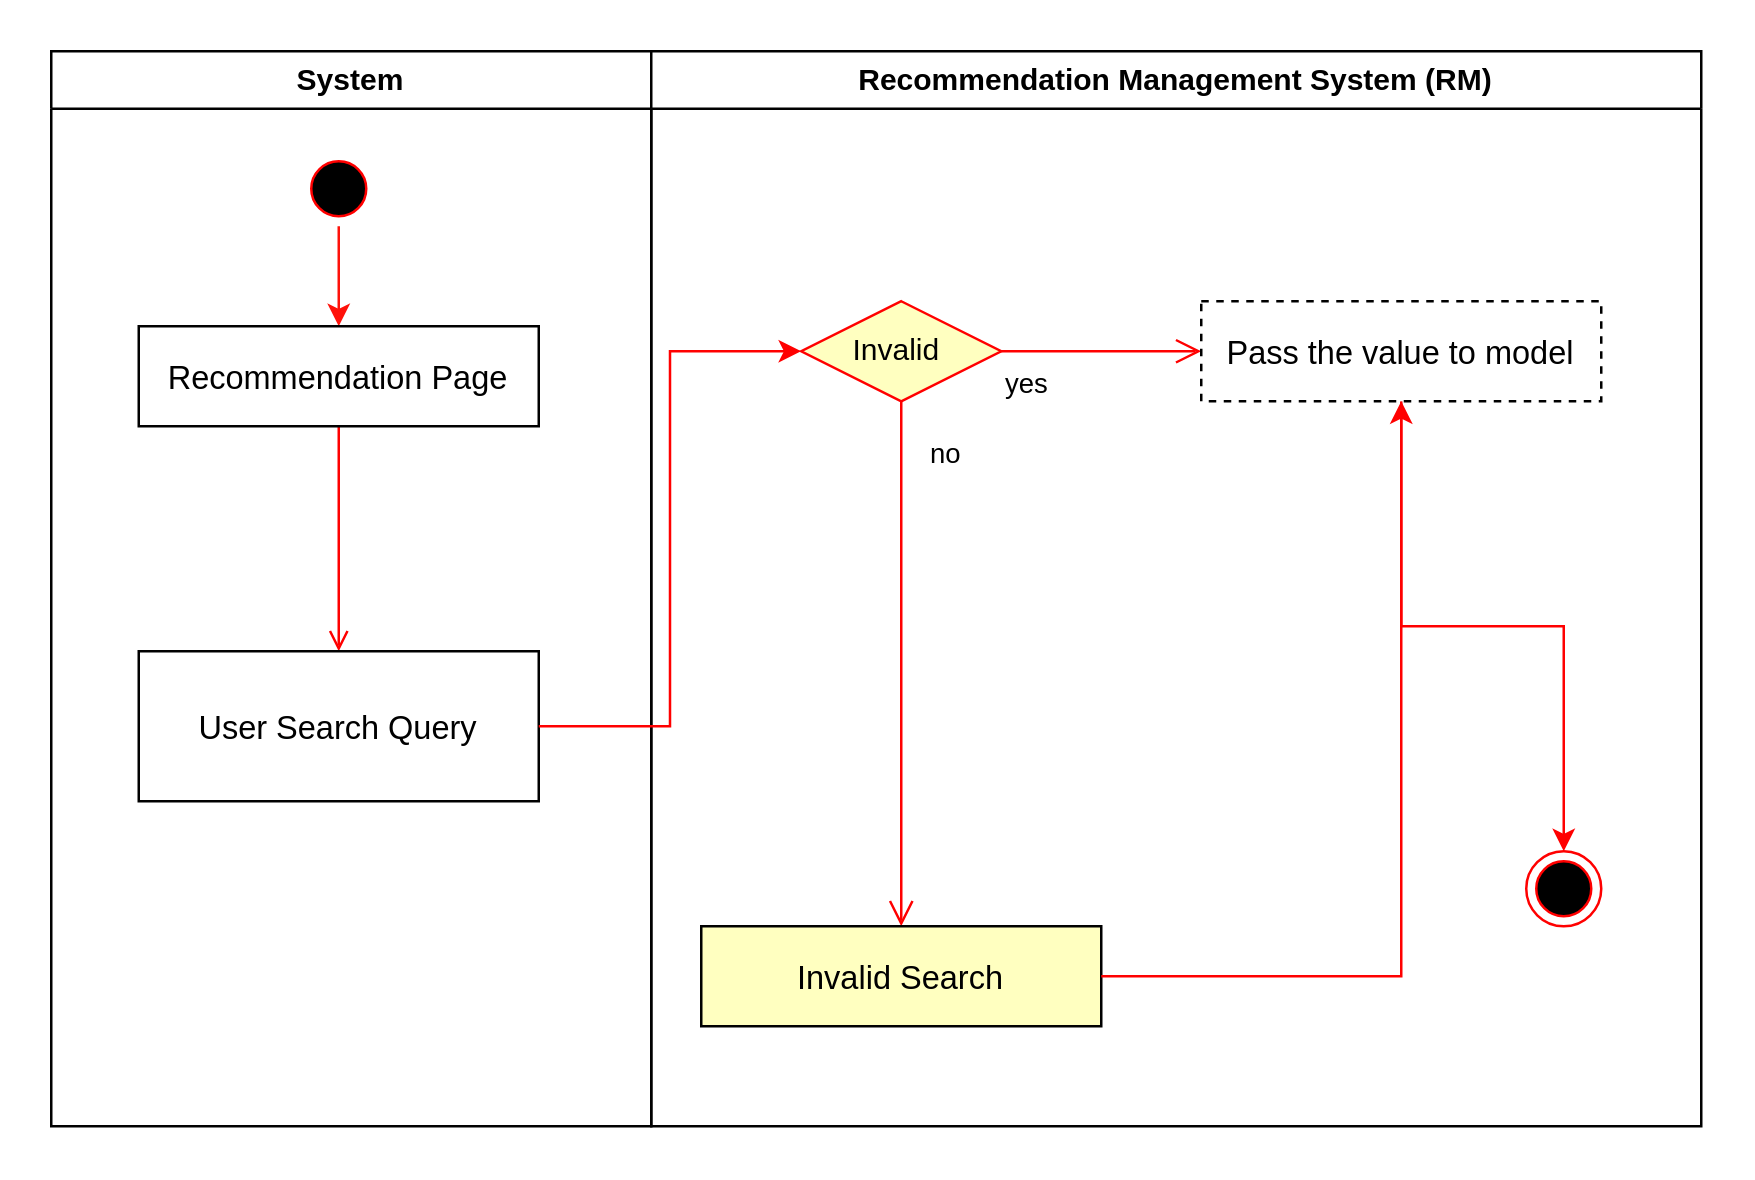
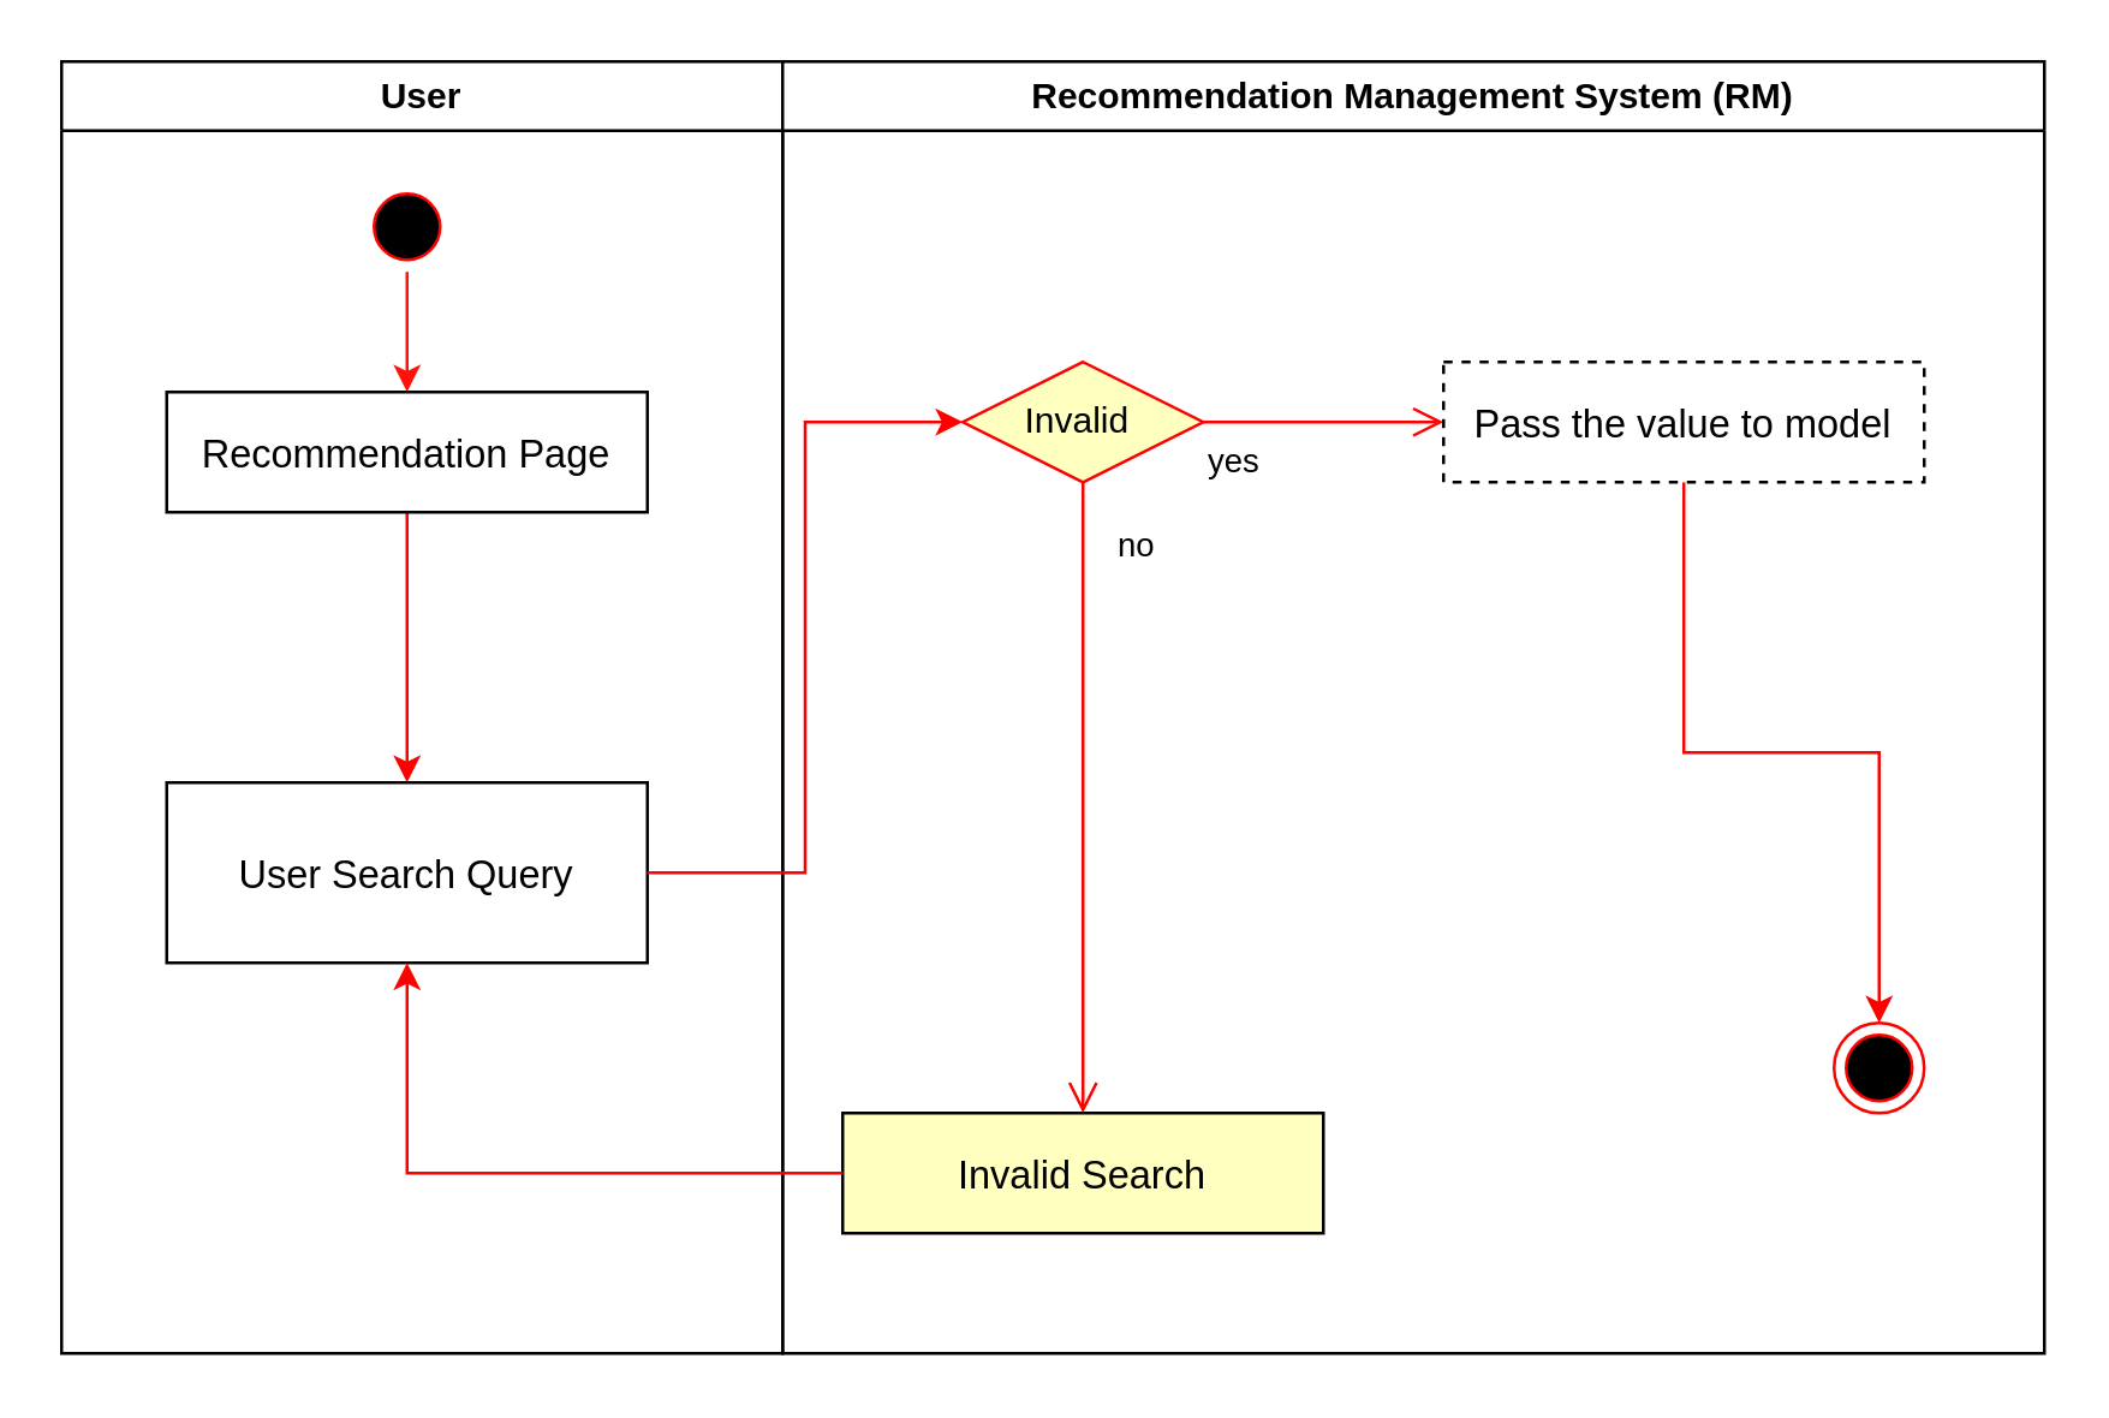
  <mxCell id="0" />
  <mxCell id="1" parent="0" />
- <mxCell id="2" value="System" style="swimlane;whiteSpace=wrap" parent="1" vertex="1"><mxGeometry x="20" y="20" width="240" height="430" as="geometry" /></mxCell>
+ <mxCell id="2" value="User" style="swimlane;whiteSpace=wrap" parent="1" vertex="1"><mxGeometry x="20" y="20" width="240" height="430" as="geometry" /></mxCell>
  <mxCell id="3" style="edgeStyle=orthogonalEdgeStyle;rounded=0;orthogonalLoop=1;jettySize=auto;html=1;entryX=0.5;entryY=0;entryDx=0;entryDy=0;fontSize=13;strokeColor=#FF120A;" parent="2" source="4" target="6" edge="1"><mxGeometry relative="1" as="geometry" /></mxCell>
  <mxCell id="4" value="" style="ellipse;shape=startState;fillColor=#000000;strokeColor=#ff0000;" parent="2" vertex="1"><mxGeometry x="100" y="40" width="30" height="30" as="geometry" /></mxCell>
- <mxCell id="5" style="edgeStyle=orthogonalEdgeStyle;rounded=0;orthogonalLoop=1;jettySize=auto;html=1;entryX=0.5;entryY=0;entryDx=0;entryDy=0;strokeColor=#FF0000;endArrow=open;" parent="2" source="6" target="7" edge="1"><mxGeometry relative="1" as="geometry" /></mxCell>
+ <mxCell id="5" style="edgeStyle=orthogonalEdgeStyle;rounded=0;orthogonalLoop=1;jettySize=auto;html=1;entryX=0.5;entryY=0;entryDx=0;entryDy=0;strokeColor=#FF0000;" parent="2" source="6" target="7" edge="1"><mxGeometry relative="1" as="geometry" /></mxCell>
  <mxCell id="6" value="Recommendation Page" style="fontSize=13;fontStyle=0" parent="2" vertex="1"><mxGeometry x="35" y="110" width="160" height="40" as="geometry" /></mxCell>
  <mxCell id="7" value="User Search Query" style="fontSize=13;fontStyle=0" parent="2" vertex="1"><mxGeometry x="35" y="240" width="160" height="60" as="geometry" /></mxCell>
  <mxCell id="8" value="Recommendation Management System (RM)" style="swimlane;whiteSpace=wrap" parent="1" vertex="1"><mxGeometry x="260" y="20" width="420" height="430" as="geometry" /></mxCell>
  <mxCell id="9" value="" style="ellipse;shape=endState;fillColor=#000000;strokeColor=#ff0000" parent="8" vertex="1"><mxGeometry x="350" y="320" width="30" height="30" as="geometry" /></mxCell>
  <mxCell id="10" value="Invalid&amp;nbsp;" style="rhombus;whiteSpace=wrap;html=1;fillColor=#ffffc0;strokeColor=#ff0000;" parent="8" vertex="1"><mxGeometry x="60" y="100" width="80" height="40" as="geometry" /></mxCell>
  <mxCell id="11" value="no" style="edgeStyle=orthogonalEdgeStyle;html=1;align=left;verticalAlign=bottom;endArrow=open;endSize=8;strokeColor=#ff0000;rounded=0;entryX=0.5;entryY=0;entryDx=0;entryDy=0;" parent="8" source="10" target="15" edge="1"><mxGeometry x="-0.714" y="10" relative="1" as="geometry"><mxPoint x="240" y="120" as="targetPoint" /><mxPoint as="offset" /></mxGeometry></mxCell>
  <mxCell id="12" value="yes" style="edgeStyle=orthogonalEdgeStyle;html=1;align=left;verticalAlign=top;endArrow=open;endSize=8;strokeColor=#ff0000;rounded=0;entryX=0;entryY=0.5;entryDx=0;entryDy=0;" parent="8" source="10" target="14" edge="1"><mxGeometry x="-1" relative="1" as="geometry"><mxPoint x="100" y="190" as="targetPoint" /></mxGeometry></mxCell>
  <mxCell id="13" style="edgeStyle=orthogonalEdgeStyle;rounded=0;orthogonalLoop=1;jettySize=auto;html=1;entryX=0.5;entryY=0;entryDx=0;entryDy=0;strokeColor=#FF0000;" parent="8" source="14" target="9" edge="1"><mxGeometry relative="1" as="geometry" /></mxCell>
  <mxCell id="14" value="Pass the value to model" style="fontSize=13;fontStyle=0;dashed=1;" parent="8" vertex="1"><mxGeometry x="220" y="100" width="160" height="40" as="geometry" /></mxCell>
  <mxCell id="15" value="Invalid Search" style="fontSize=13;fontStyle=0;fillColor=#ffffc0;" parent="8" vertex="1"><mxGeometry x="20" y="350" width="160" height="40" as="geometry" /></mxCell>
  <mxCell id="16" style="edgeStyle=orthogonalEdgeStyle;rounded=0;orthogonalLoop=1;jettySize=auto;html=1;entryX=0;entryY=0.5;entryDx=0;entryDy=0;strokeColor=#FF0000;" parent="1" source="7" target="10" edge="1"><mxGeometry relative="1" as="geometry" /></mxCell>
- <mxCell id="17" style="edgeStyle=orthogonalEdgeStyle;rounded=0;orthogonalLoop=1;jettySize=auto;html=1;strokeColor=#FF0000;" parent="1" source="15" target="14" edge="1"><mxGeometry relative="1" as="geometry" /></mxCell>
+ <mxCell id="17" style="edgeStyle=orthogonalEdgeStyle;rounded=0;orthogonalLoop=1;jettySize=auto;html=1;entryX=0.5;entryY=1;entryDx=0;entryDy=0;strokeColor=#FF0000;" parent="1" source="15" target="7" edge="1"><mxGeometry relative="1" as="geometry" /></mxCell>
